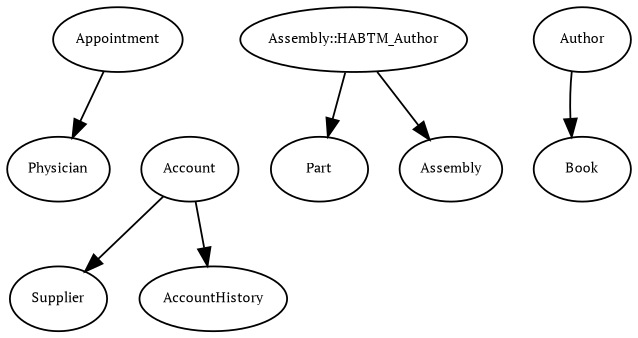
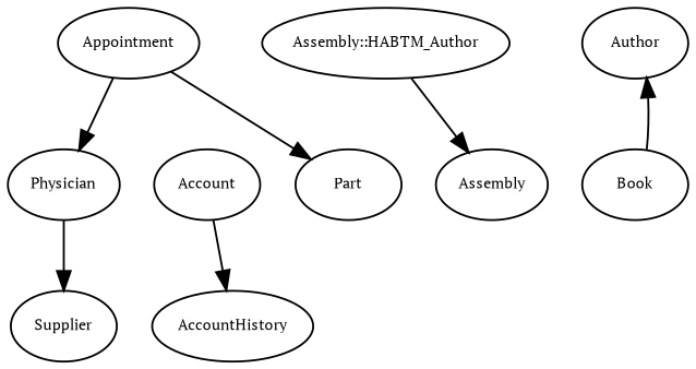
  digraph {
    fontname="PT Serif"
    node [fontname="PT Serif" fontsize=8]
    edge [fontname="PT Serif" fontsize=8]
    n1 [label=Account]
    n2 [label=Supplier]
    n3 [label=AccountHistory]
    n4 [label=Appointment]
    n5 [label=Physician]
    n6 [label=Assembly]
    n7 [label=Author]
    n8 [label=Book]
    n9 [label=Part]
    n10 [label="Assembly::HABTM_Author"]
-   n1 -> n2
+   n5 -> n2
    n1 -> n3
    n4 -> n5
-   n7 -> n8
+   n8 -> n7
    n10 -> n6
-   n10 -> n9
+   n4 -> n9
  }
